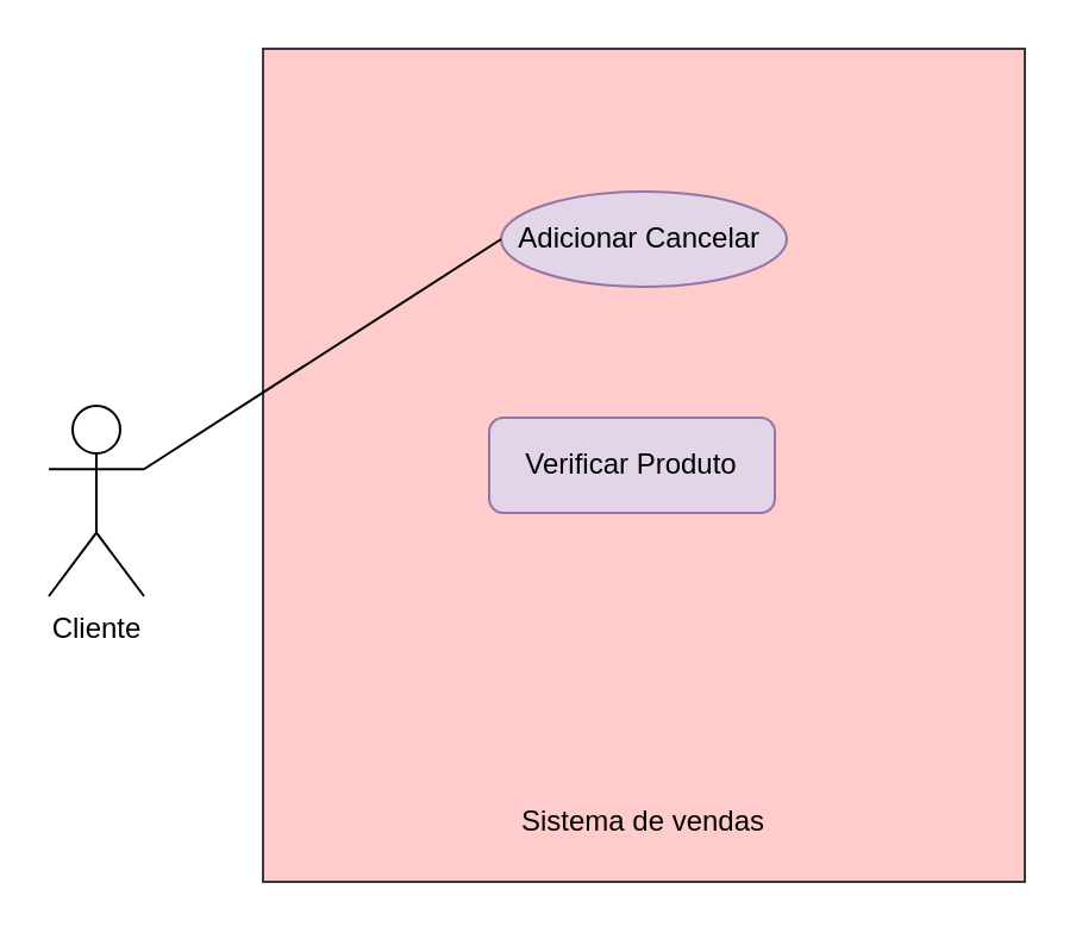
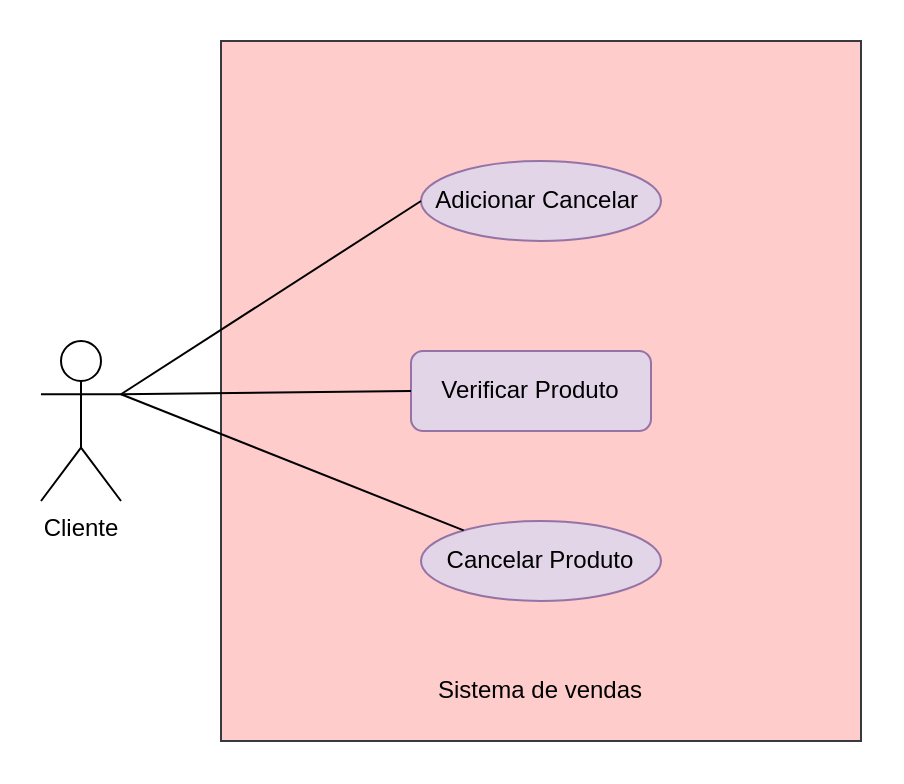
  <mxCell id="0" />
  <mxCell id="1" parent="0" />
  <mxCell id="2" value="Cliente" style="shape=umlActor;verticalLabelPosition=bottom;verticalAlign=top;html=1;outlineConnect=0;" parent="1" vertex="1"><mxGeometry x="20" y="170" width="40" height="80" as="geometry" /></mxCell>
  <mxCell id="3" value="" style="rounded=0;whiteSpace=wrap;html=1;fillColor=#ffcccc;strokeColor=#36393d;" parent="1" vertex="1"><mxGeometry x="110" y="20" width="320" height="350" as="geometry" /></mxCell>
  <mxCell id="4" value="Adicionar Cancelar&amp;nbsp;" style="ellipse;whiteSpace=wrap;html=1;fillColor=#e1d5e7;strokeColor=#9673a6;" parent="1" vertex="1"><mxGeometry x="210" y="80" width="120" height="40" as="geometry" /></mxCell>
  <mxCell id="5" value="Verificar Produto" style="whiteSpace=wrap;html=1;fillColor=#e1d5e7;strokeColor=#9673a6;rounded=1;" parent="1" vertex="1"><mxGeometry x="205" y="175" width="120" height="40" as="geometry" /></mxCell>
+ <mxCell id="6" value="Cancelar Produto" style="ellipse;whiteSpace=wrap;html=1;fillColor=#e1d5e7;strokeColor=#9673a6;" parent="1" vertex="1"><mxGeometry x="210" y="260" width="120" height="40" as="geometry" /></mxCell>
+ <mxCell id="7" style="rounded=0;orthogonalLoop=1;jettySize=auto;html=1;exitX=1;exitY=0.333;exitDx=0;exitDy=0;exitPerimeter=0;entryX=0;entryY=0.5;entryDx=0;entryDy=0;endArrow=none;endFill=0;shadow=0;fixDash=0;backgroundOutline=0;strokeOpacity=100;fillOpacity=100;" parent="1" source="2" target="5" edge="1"><mxGeometry relative="1" as="geometry" /></mxCell>
  <mxCell id="8" style="rounded=0;orthogonalLoop=1;jettySize=auto;html=1;exitX=1;exitY=0.333;exitDx=0;exitDy=0;exitPerimeter=0;entryX=0;entryY=0.5;entryDx=0;entryDy=0;endArrow=none;endFill=0;" parent="1" source="2" target="4" edge="1"><mxGeometry relative="1" as="geometry" /></mxCell>
+ <mxCell id="9" style="rounded=0;orthogonalLoop=1;jettySize=auto;html=1;exitX=1;exitY=0.333;exitDx=0;exitDy=0;exitPerimeter=0;endArrow=none;endFill=0;" parent="1" source="2" target="6" edge="1"><mxGeometry relative="1" as="geometry" /></mxCell>
  <mxCell id="10" value="Sistema de vendas" style="text;strokeColor=none;align=center;fillColor=none;html=1;verticalAlign=middle;whiteSpace=wrap;rounded=0;" parent="1" vertex="1"><mxGeometry x="205" y="330" width="130" height="30" as="geometry" /></mxCell>
